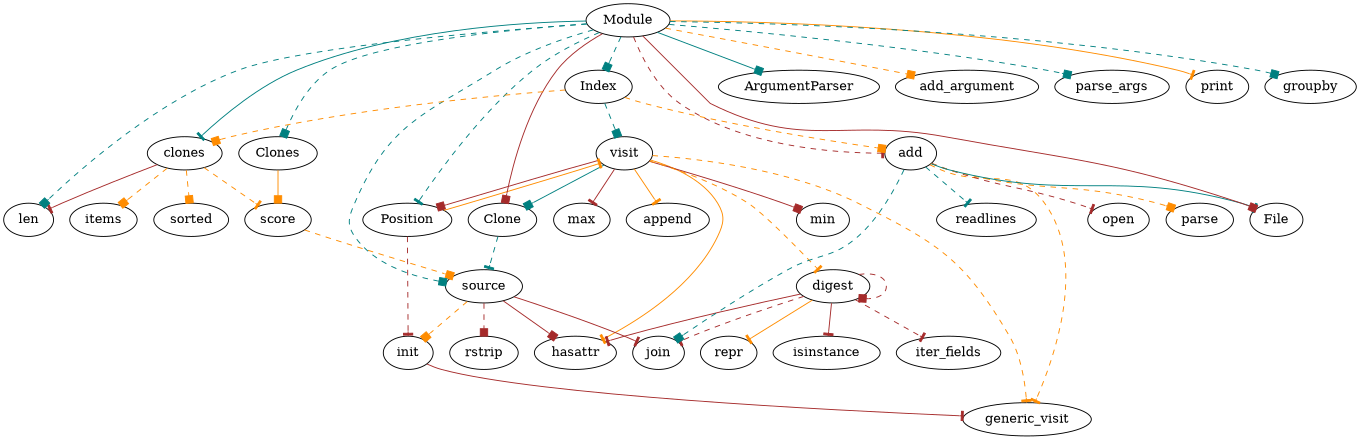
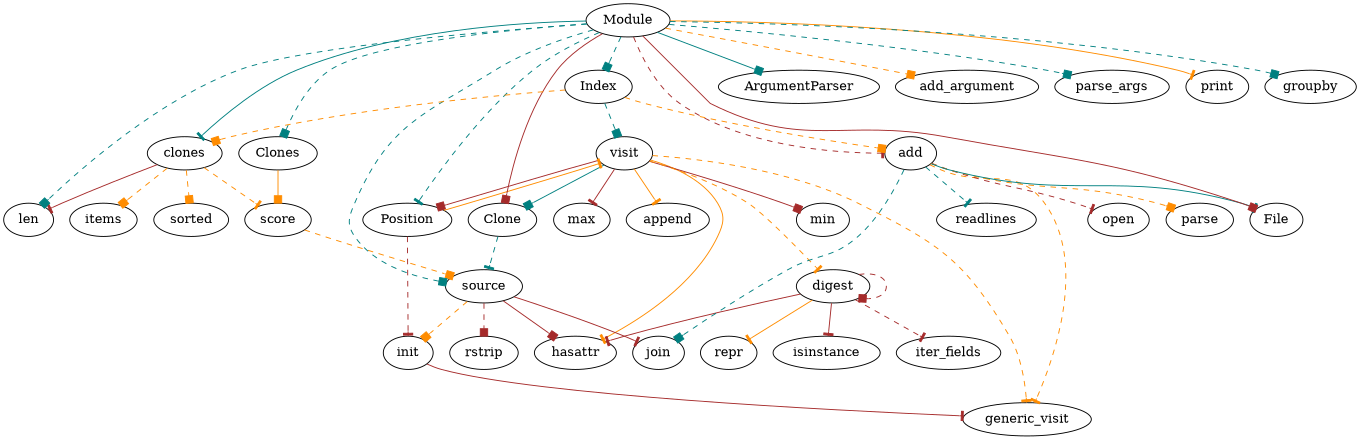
  digraph {
    edge [arrowhead=box color=brown style=dashed]
    init
    generic_visit
    visit
    hasattr
    min
    max
    digest
    append
    Clone
    Position
    join
    isinstance
    iter_fields
    repr
    source
    rstrip
    score
    add
    readlines
    open
    parse
    File
    clones
    len
    sorted
    items
    Module
    Clones
    Index
    ArgumentParser
    add_argument
    parse_args
    print
    groupby
    init -> generic_visit [arrowhead=tee style=solid]
    visit -> generic_visit [arrowhead=tee color=darkorange]
    visit -> hasattr [arrowhead=tee color=darkorange style=solid]
    visit -> min [style=solid]
    visit -> max [arrowhead=tee style=solid]
    visit -> digest [arrowhead=tee color=darkorange]
    visit -> append [arrowhead=tee color=darkorange style=solid]
    visit -> Clone [color=teal style=solid]
    visit -> Position [style=solid]
    digest -> hasattr [arrowhead=tee style=solid]
    digest -> digest
-   digest -> join [arrowhead=tee]
    digest -> isinstance [arrowhead=tee style=solid]
    digest -> iter_fields [arrowhead=tee]
    digest -> repr [arrowhead=tee color=darkorange style=solid]
    Clone -> source [arrowhead=tee color=teal]
    Position -> init [arrowhead=tee]
    Position -> visit [arrowhead=tee color=darkorange style=solid]
    source -> init [color=darkorange]
    source -> hasattr [style=solid]
    source -> join [arrowhead=tee style=solid]
    source -> rstrip
    score -> source [color=darkorange]
    add -> generic_visit [arrowhead=tee color=darkorange]
    add -> join [color=teal]
    add -> readlines [arrowhead=tee color=teal]
    add -> open [arrowhead=tee]
    add -> parse [color=darkorange]
    add -> File [arrowhead=tee color=teal style=solid]
    clones -> score [arrowhead=tee color=darkorange]
    clones -> len [arrowhead=tee style=solid]
    clones -> sorted [color=darkorange]
    clones -> items [color=darkorange]
    Module -> Clone [style=solid]
    Module -> Position [arrowhead=tee color=teal]
    Module -> source [color=teal]
    Module -> add [arrowhead=tee]
    Module -> File [style=solid]
    Module -> clones [arrowhead=tee color=teal style=solid]
    Module -> len [color=teal]
    Module -> Clones [color=teal]
    Module -> Index [color=teal]
    Module -> ArgumentParser [color=teal style=solid]
    Module -> add_argument [color=darkorange]
    Module -> parse_args [color=teal]
    Module -> print [arrowhead=tee color=darkorange style=solid]
    Module -> groupby [color=teal]
    Clones -> score [color=darkorange style=solid]
    Index -> visit [color=teal]
    Index -> add [color=darkorange]
    Index -> clones [color=darkorange]
  }
